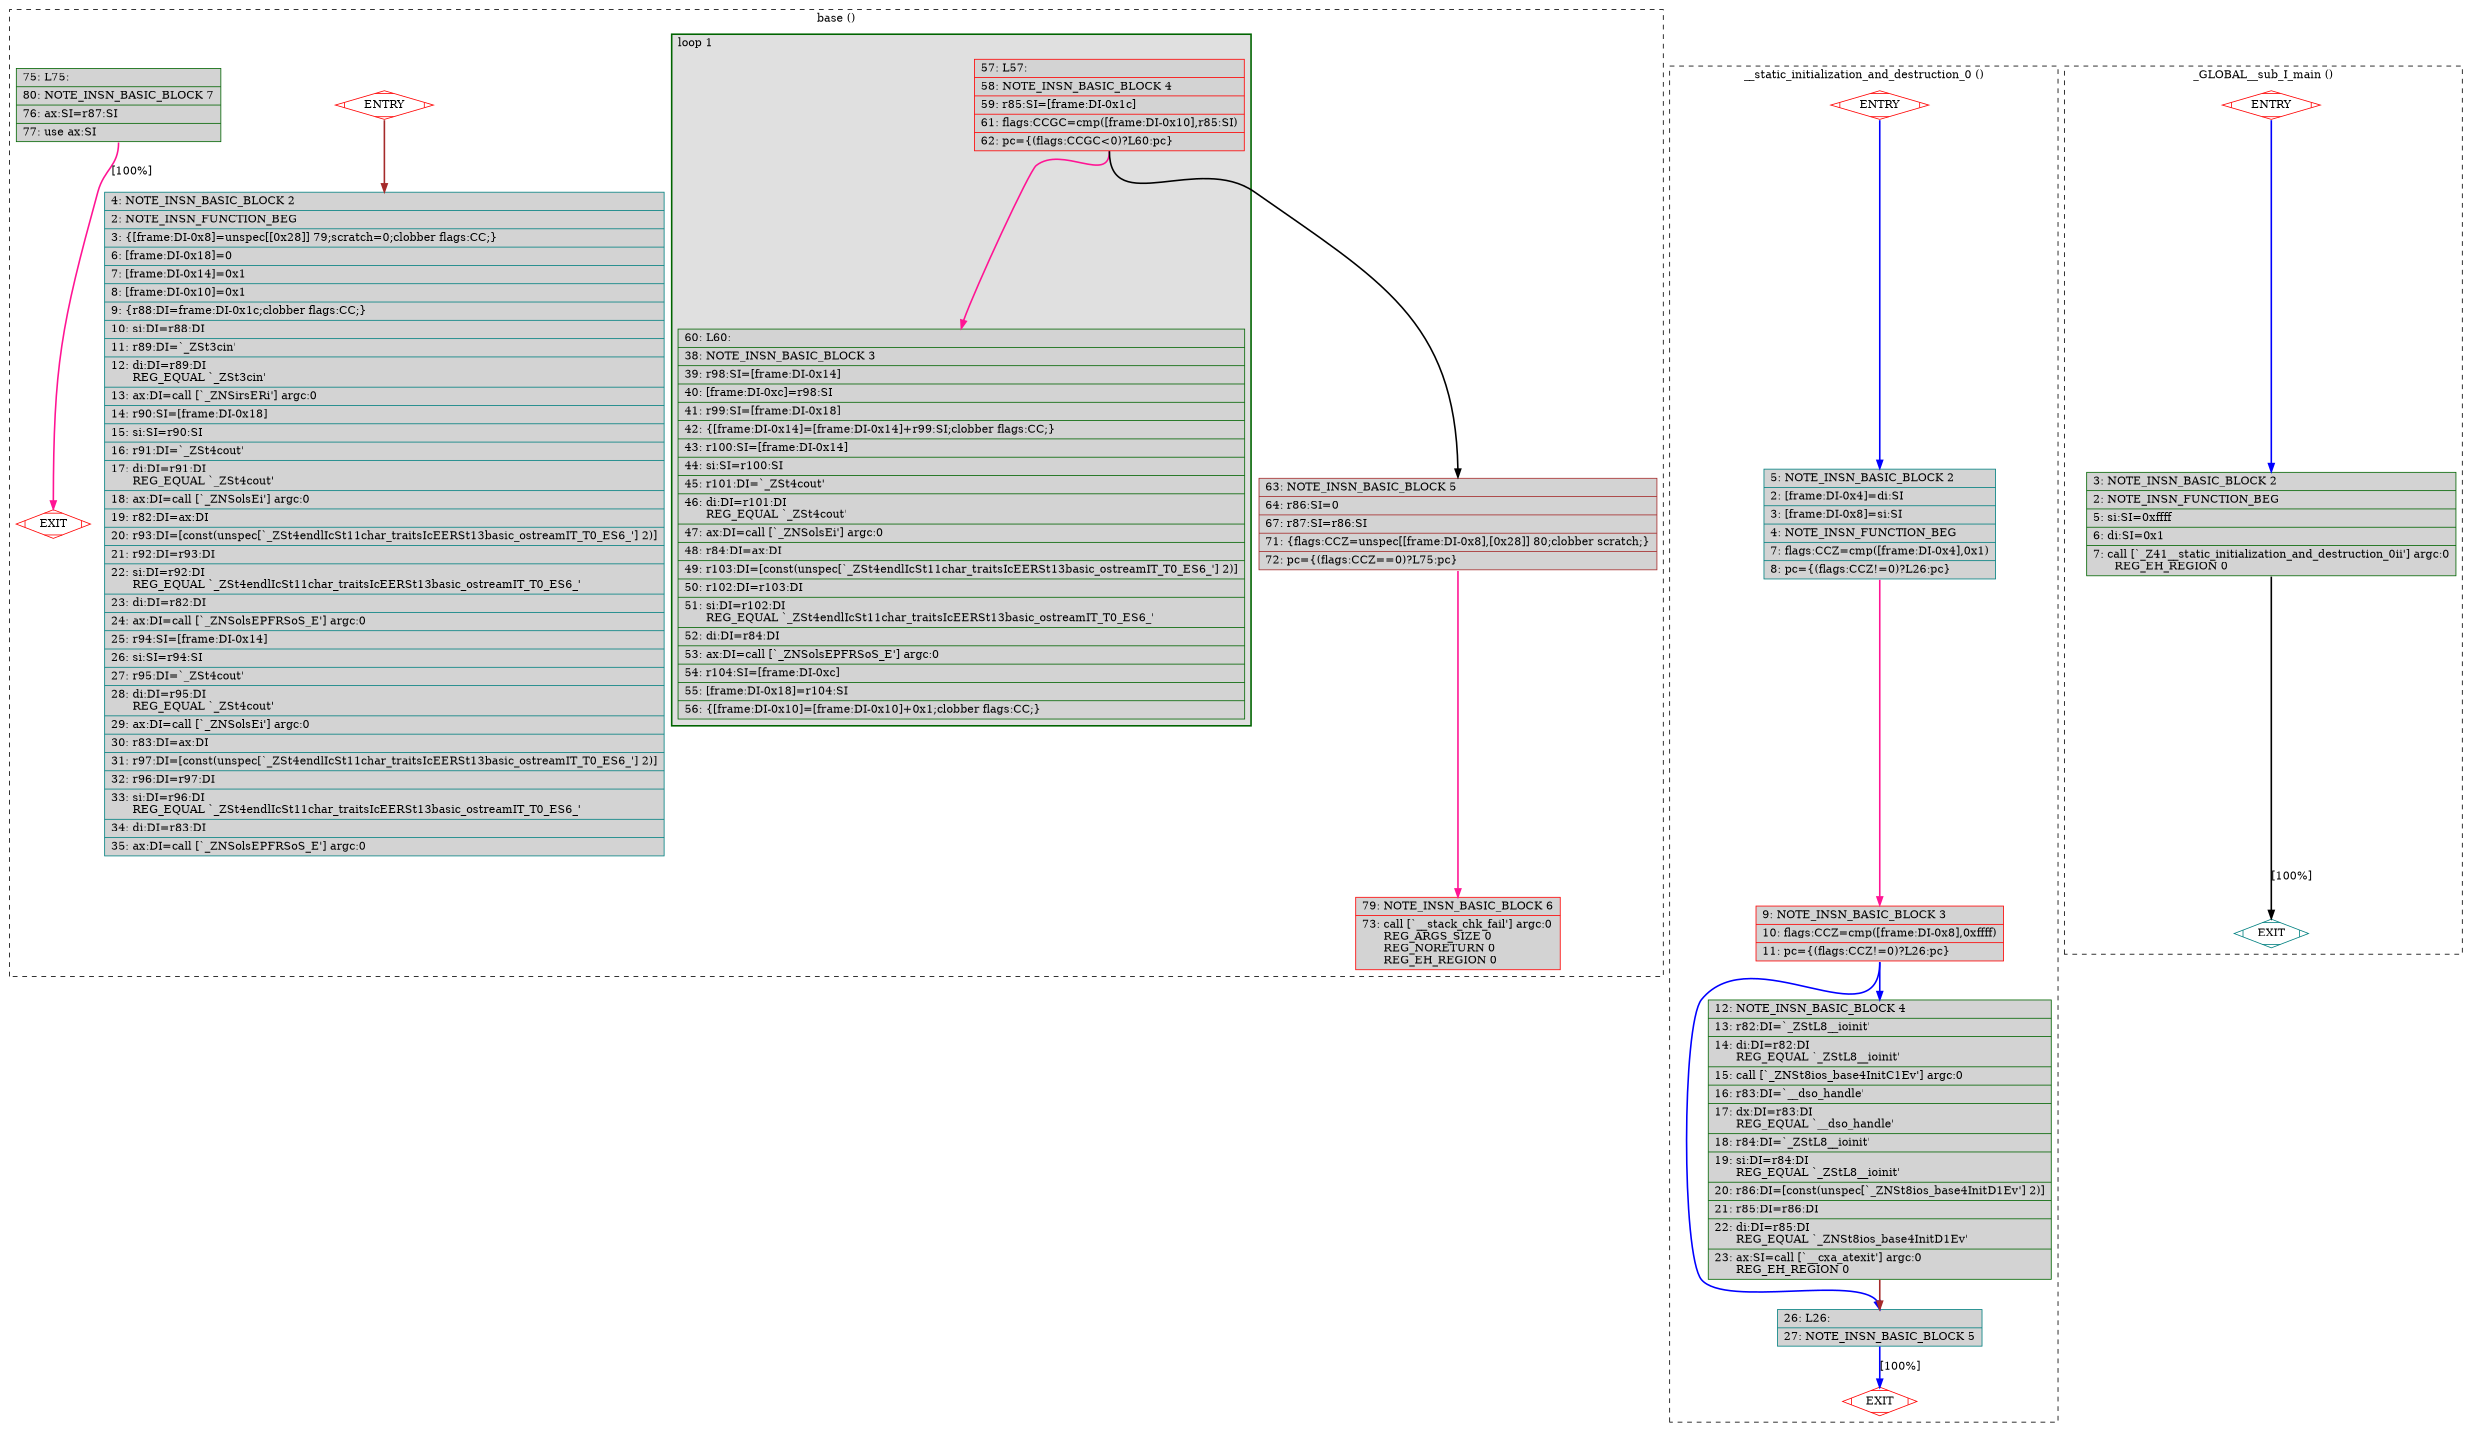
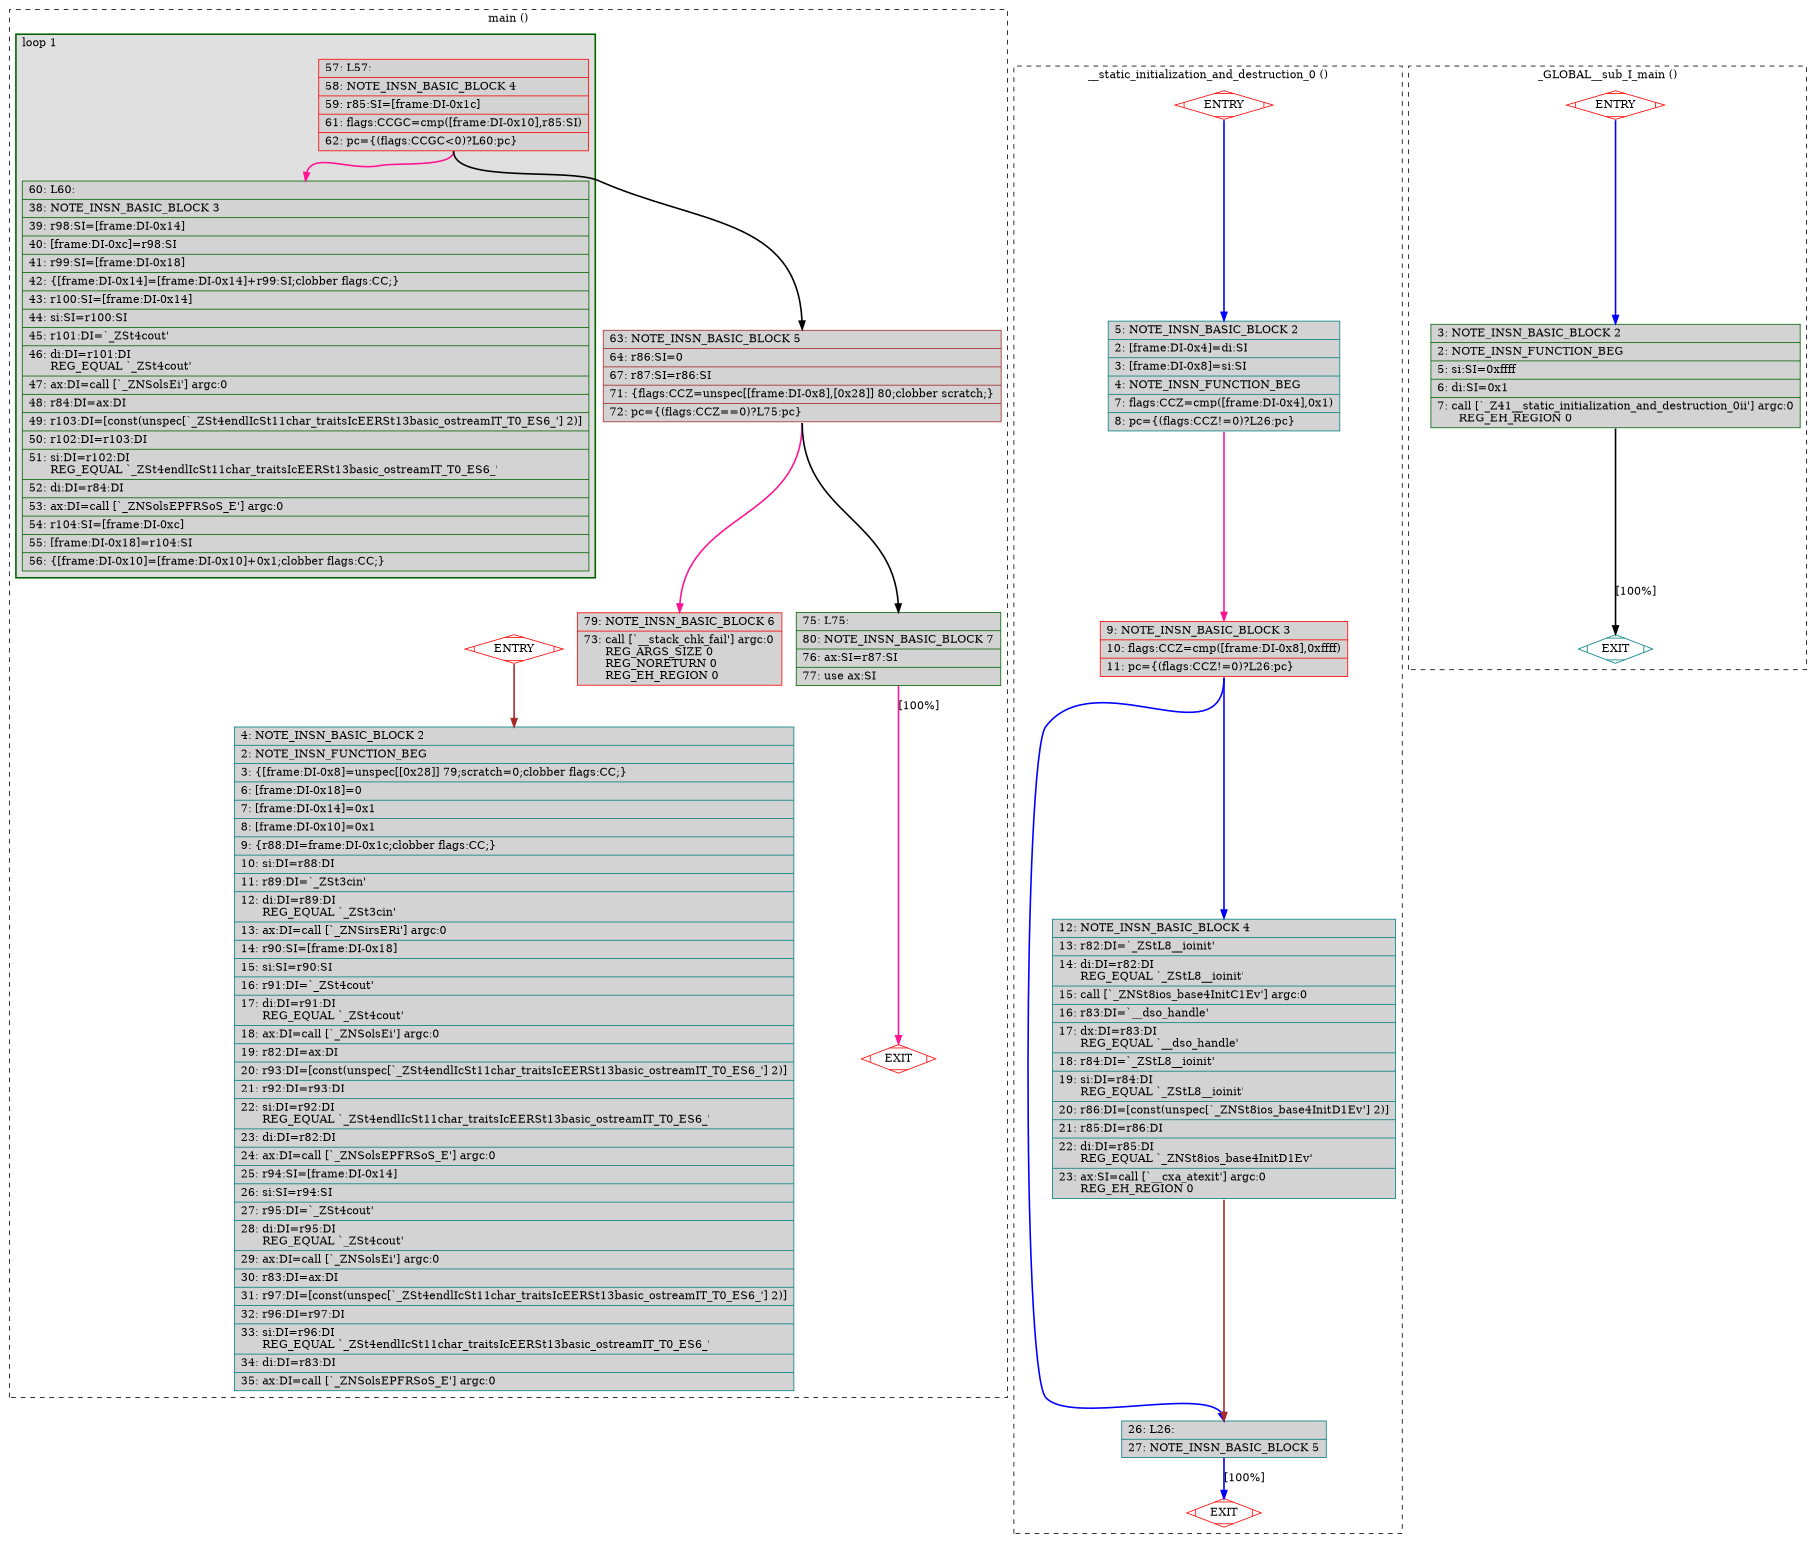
  digraph {
    node [color=red fillcolor=lightgrey shape=record style=filled]
    edge [color=blue constraint=true headport=n style="solid,bold" tailport=s weight=100]
    n1 [label="{\ \ \ 57:\ L57:\l|\ \ \ 58:\ NOTE_INSN_BASIC_BLOCK\ 4\l|\ \ \ 59:\ r85:SI=[frame:DI-0x1c]\l|\ \ \ 61:\ flags:CCGC=cmp([frame:DI-0x10],r85:SI)\l|\ \ \ 62:\ pc=\{(flags:CCGC\<0)?L60:pc\}\l}"]
    n2 [color=darkgreen label="{\ \ \ 60:\ L60:\l|\ \ \ 38:\ NOTE_INSN_BASIC_BLOCK\ 3\l|\ \ \ 39:\ r98:SI=[frame:DI-0x14]\l|\ \ \ 40:\ [frame:DI-0xc]=r98:SI\l|\ \ \ 41:\ r99:SI=[frame:DI-0x18]\l|\ \ \ 42:\ \{[frame:DI-0x14]=[frame:DI-0x14]+r99:SI;clobber\ flags:CC;\}\l|\ \ \ 43:\ r100:SI=[frame:DI-0x14]\l|\ \ \ 44:\ si:SI=r100:SI\l|\ \ \ 45:\ r101:DI=`_ZSt4cout'\l|\ \ \ 46:\ di:DI=r101:DI\l\ \ \ \ \ \ REG_EQUAL\ `_ZSt4cout'\l|\ \ \ 47:\ ax:DI=call\ [`_ZNSolsEi']\ argc:0\l|\ \ \ 48:\ r84:DI=ax:DI\l|\ \ \ 49:\ r103:DI=[const(unspec[`_ZSt4endlIcSt11char_traitsIcEERSt13basic_ostreamIT_T0_ES6_']\ 2)]\l|\ \ \ 50:\ r102:DI=r103:DI\l|\ \ \ 51:\ si:DI=r102:DI\l\ \ \ \ \ \ REG_EQUAL\ `_ZSt4endlIcSt11char_traitsIcEERSt13basic_ostreamIT_T0_ES6_'\l|\ \ \ 52:\ di:DI=r84:DI\l|\ \ \ 53:\ ax:DI=call\ [`_ZNSolsEPFRSoS_E']\ argc:0\l|\ \ \ 54:\ r104:SI=[frame:DI-0xc]\l|\ \ \ 55:\ [frame:DI-0x18]=r104:SI\l|\ \ \ 56:\ \{[frame:DI-0x10]=[frame:DI-0x10]+0x1;clobber\ flags:CC;\}\l}"]
    n3 [color=brown label="{\ \ \ 63:\ NOTE_INSN_BASIC_BLOCK\ 5\l|\ \ \ 64:\ r86:SI=0\l|\ \ \ 67:\ r87:SI=r86:SI\l|\ \ \ 71:\ \{flags:CCZ=unspec[[frame:DI-0x8],[0x28]]\ 80;clobber\ scratch;\}\l|\ \ \ 72:\ pc=\{(flags:CCZ==0)?L75:pc\}\l}"]
    n4 [fillcolor=white label=ENTRY shape=Mdiamond]
    n5 [fillcolor=white label=EXIT shape=Mdiamond]
    n6 [color=teal label="{\ \ \ \ 4:\ NOTE_INSN_BASIC_BLOCK\ 2\l|\ \ \ \ 2:\ NOTE_INSN_FUNCTION_BEG\l|\ \ \ \ 3:\ \{[frame:DI-0x8]=unspec[[0x28]]\ 79;scratch=0;clobber\ flags:CC;\}\l|\ \ \ \ 6:\ [frame:DI-0x18]=0\l|\ \ \ \ 7:\ [frame:DI-0x14]=0x1\l|\ \ \ \ 8:\ [frame:DI-0x10]=0x1\l|\ \ \ \ 9:\ \{r88:DI=frame:DI-0x1c;clobber\ flags:CC;\}\l|\ \ \ 10:\ si:DI=r88:DI\l|\ \ \ 11:\ r89:DI=`_ZSt3cin'\l|\ \ \ 12:\ di:DI=r89:DI\l\ \ \ \ \ \ REG_EQUAL\ `_ZSt3cin'\l|\ \ \ 13:\ ax:DI=call\ [`_ZNSirsERi']\ argc:0\l|\ \ \ 14:\ r90:SI=[frame:DI-0x18]\l|\ \ \ 15:\ si:SI=r90:SI\l|\ \ \ 16:\ r91:DI=`_ZSt4cout'\l|\ \ \ 17:\ di:DI=r91:DI\l\ \ \ \ \ \ REG_EQUAL\ `_ZSt4cout'\l|\ \ \ 18:\ ax:DI=call\ [`_ZNSolsEi']\ argc:0\l|\ \ \ 19:\ r82:DI=ax:DI\l|\ \ \ 20:\ r93:DI=[const(unspec[`_ZSt4endlIcSt11char_traitsIcEERSt13basic_ostreamIT_T0_ES6_']\ 2)]\l|\ \ \ 21:\ r92:DI=r93:DI\l|\ \ \ 22:\ si:DI=r92:DI\l\ \ \ \ \ \ REG_EQUAL\ `_ZSt4endlIcSt11char_traitsIcEERSt13basic_ostreamIT_T0_ES6_'\l|\ \ \ 23:\ di:DI=r82:DI\l|\ \ \ 24:\ ax:DI=call\ [`_ZNSolsEPFRSoS_E']\ argc:0\l|\ \ \ 25:\ r94:SI=[frame:DI-0x14]\l|\ \ \ 26:\ si:SI=r94:SI\l|\ \ \ 27:\ r95:DI=`_ZSt4cout'\l|\ \ \ 28:\ di:DI=r95:DI\l\ \ \ \ \ \ REG_EQUAL\ `_ZSt4cout'\l|\ \ \ 29:\ ax:DI=call\ [`_ZNSolsEi']\ argc:0\l|\ \ \ 30:\ r83:DI=ax:DI\l|\ \ \ 31:\ r97:DI=[const(unspec[`_ZSt4endlIcSt11char_traitsIcEERSt13basic_ostreamIT_T0_ES6_']\ 2)]\l|\ \ \ 32:\ r96:DI=r97:DI\l|\ \ \ 33:\ si:DI=r96:DI\l\ \ \ \ \ \ REG_EQUAL\ `_ZSt4endlIcSt11char_traitsIcEERSt13basic_ostreamIT_T0_ES6_'\l|\ \ \ 34:\ di:DI=r83:DI\l|\ \ \ 35:\ ax:DI=call\ [`_ZNSolsEPFRSoS_E']\ argc:0\l}"]
    n7 [label="{\ \ \ 79:\ NOTE_INSN_BASIC_BLOCK\ 6\l|\ \ \ 73:\ call\ [`__stack_chk_fail']\ argc:0\l\ \ \ \ \ \ REG_ARGS_SIZE\ 0\l\ \ \ \ \ \ REG_NORETURN\ 0\l\ \ \ \ \ \ REG_EH_REGION\ 0\l}"]
    n8 [color=darkgreen label="{\ \ \ 75:\ L75:\l|\ \ \ 80:\ NOTE_INSN_BASIC_BLOCK\ 7\l|\ \ \ 76:\ ax:SI=r87:SI\l|\ \ \ 77:\ use\ ax:SI\l}"]
    n9 [fillcolor=white label=ENTRY shape=Mdiamond]
    n10 [fillcolor=white label=EXIT shape=Mdiamond]
    n11 [color=teal label="{\ \ \ \ 5:\ NOTE_INSN_BASIC_BLOCK\ 2\l|\ \ \ \ 2:\ [frame:DI-0x4]=di:SI\l|\ \ \ \ 3:\ [frame:DI-0x8]=si:SI\l|\ \ \ \ 4:\ NOTE_INSN_FUNCTION_BEG\l|\ \ \ \ 7:\ flags:CCZ=cmp([frame:DI-0x4],0x1)\l|\ \ \ \ 8:\ pc=\{(flags:CCZ!=0)?L26:pc\}\l}"]
    n12 [label="{\ \ \ \ 9:\ NOTE_INSN_BASIC_BLOCK\ 3\l|\ \ \ 10:\ flags:CCZ=cmp([frame:DI-0x8],0xffff)\l|\ \ \ 11:\ pc=\{(flags:CCZ!=0)?L26:pc\}\l}"]
    n13 [color=teal label="{\ \ \ 26:\ L26:\l|\ \ \ 27:\ NOTE_INSN_BASIC_BLOCK\ 5\l}"]
-   n14 [color=darkgreen label="{\ \ \ 12:\ NOTE_INSN_BASIC_BLOCK\ 4\l|\ \ \ 13:\ r82:DI=`_ZStL8__ioinit'\l|\ \ \ 14:\ di:DI=r82:DI\l\ \ \ \ \ \ REG_EQUAL\ `_ZStL8__ioinit'\l|\ \ \ 15:\ call\ [`_ZNSt8ios_base4InitC1Ev']\ argc:0\l|\ \ \ 16:\ r83:DI=`__dso_handle'\l|\ \ \ 17:\ dx:DI=r83:DI\l\ \ \ \ \ \ REG_EQUAL\ `__dso_handle'\l|\ \ \ 18:\ r84:DI=`_ZStL8__ioinit'\l|\ \ \ 19:\ si:DI=r84:DI\l\ \ \ \ \ \ REG_EQUAL\ `_ZStL8__ioinit'\l|\ \ \ 20:\ r86:DI=[const(unspec[`_ZNSt8ios_base4InitD1Ev']\ 2)]\l|\ \ \ 21:\ r85:DI=r86:DI\l|\ \ \ 22:\ di:DI=r85:DI\l\ \ \ \ \ \ REG_EQUAL\ `_ZNSt8ios_base4InitD1Ev'\l|\ \ \ 23:\ ax:SI=call\ [`__cxa_atexit']\ argc:0\l\ \ \ \ \ \ REG_EH_REGION\ 0\l}"]
+   n14 [color=teal label="{\ \ \ 12:\ NOTE_INSN_BASIC_BLOCK\ 4\l|\ \ \ 13:\ r82:DI=`_ZStL8__ioinit'\l|\ \ \ 14:\ di:DI=r82:DI\l\ \ \ \ \ \ REG_EQUAL\ `_ZStL8__ioinit'\l|\ \ \ 15:\ call\ [`_ZNSt8ios_base4InitC1Ev']\ argc:0\l|\ \ \ 16:\ r83:DI=`__dso_handle'\l|\ \ \ 17:\ dx:DI=r83:DI\l\ \ \ \ \ \ REG_EQUAL\ `__dso_handle'\l|\ \ \ 18:\ r84:DI=`_ZStL8__ioinit'\l|\ \ \ 19:\ si:DI=r84:DI\l\ \ \ \ \ \ REG_EQUAL\ `_ZStL8__ioinit'\l|\ \ \ 20:\ r86:DI=[const(unspec[`_ZNSt8ios_base4InitD1Ev']\ 2)]\l|\ \ \ 21:\ r85:DI=r86:DI\l|\ \ \ 22:\ di:DI=r85:DI\l\ \ \ \ \ \ REG_EQUAL\ `_ZNSt8ios_base4InitD1Ev'\l|\ \ \ 23:\ ax:SI=call\ [`__cxa_atexit']\ argc:0\l\ \ \ \ \ \ REG_EH_REGION\ 0\l}"]
    n15 [fillcolor=white label=ENTRY shape=Mdiamond]
    n16 [color=teal fillcolor=white label=EXIT shape=Mdiamond]
    n17 [color=darkgreen label="{\ \ \ \ 3:\ NOTE_INSN_BASIC_BLOCK\ 2\l|\ \ \ \ 2:\ NOTE_INSN_FUNCTION_BEG\l|\ \ \ \ 5:\ si:SI=0xffff\l|\ \ \ \ 6:\ di:SI=0x1\l|\ \ \ \ 7:\ call\ [`_Z41__static_initialization_and_destruction_0ii']\ argc:0\l\ \ \ \ \ \ REG_EH_REGION\ 0\l}"]
    subgraph cluster_1 {
      color=black
-     label="base ()"
+     label="main ()"
      style=dashed
      n3
      n4
      n5
      n6
      n7
      n8
      subgraph cluster_2 {
        color=darkgreen
        fillcolor=grey88
        label="loop 1"
        labeljust=l
        penwidth=2
        style=filled
        n1
        n2
      }
    }
    subgraph cluster_3 {
      color=black
      label="__static_initialization_and_destruction_0 ()"
      style=dashed
      n9
      n10
      n11
      n12
      n13
      n14
    }
    subgraph cluster_4 {
      color=black
      label="_GLOBAL__sub_I_main ()"
      style=dashed
      n15
      n16
      n17
    }
    n1 -> n2 [color=deeppink weight=10]
    n1 -> n3 [color=black]
    n3 -> n7 [color=deeppink]
+   n3 -> n8 [color=black weight=10]
    n4 -> n5 [style=invis color="" weight=""]
    n4 -> n6 [color=brown]
    n8 -> n5 [color=deeppink label="[100%]"]
    n9 -> n10 [style=invis color="" weight=""]
    n9 -> n11
    n11 -> n12 [color=deeppink]
    n12 -> n13 [weight=10]
    n12 -> n14
    n13 -> n10 [label="[100%]"]
    n14 -> n13 [color=brown]
    n15 -> n16 [style=invis color="" weight=""]
    n15 -> n17
    n17 -> n16 [color=black label="[100%]"]
  }
